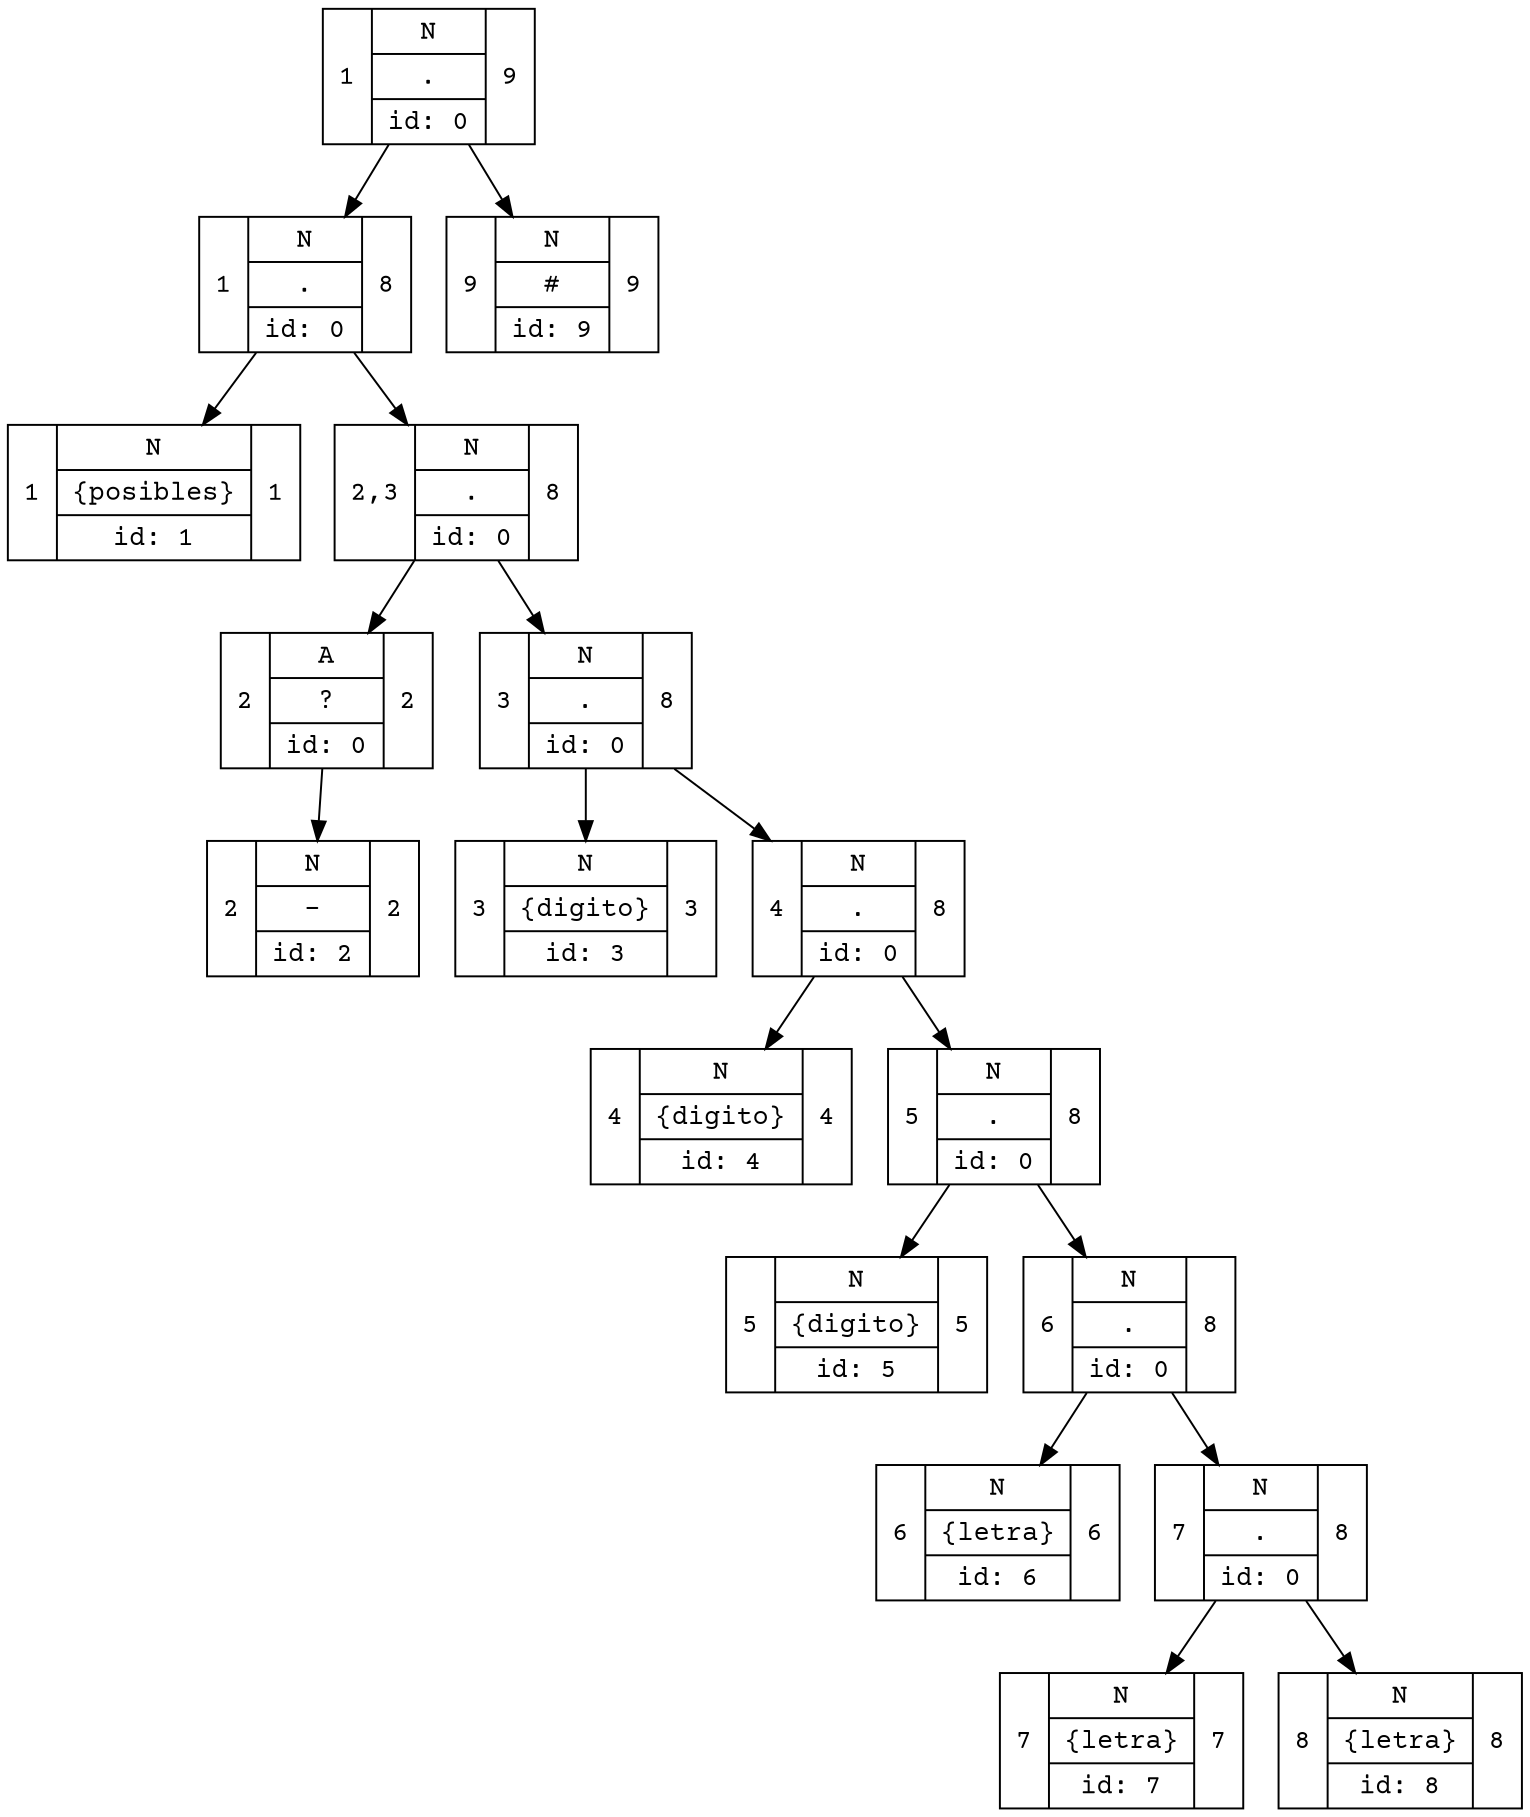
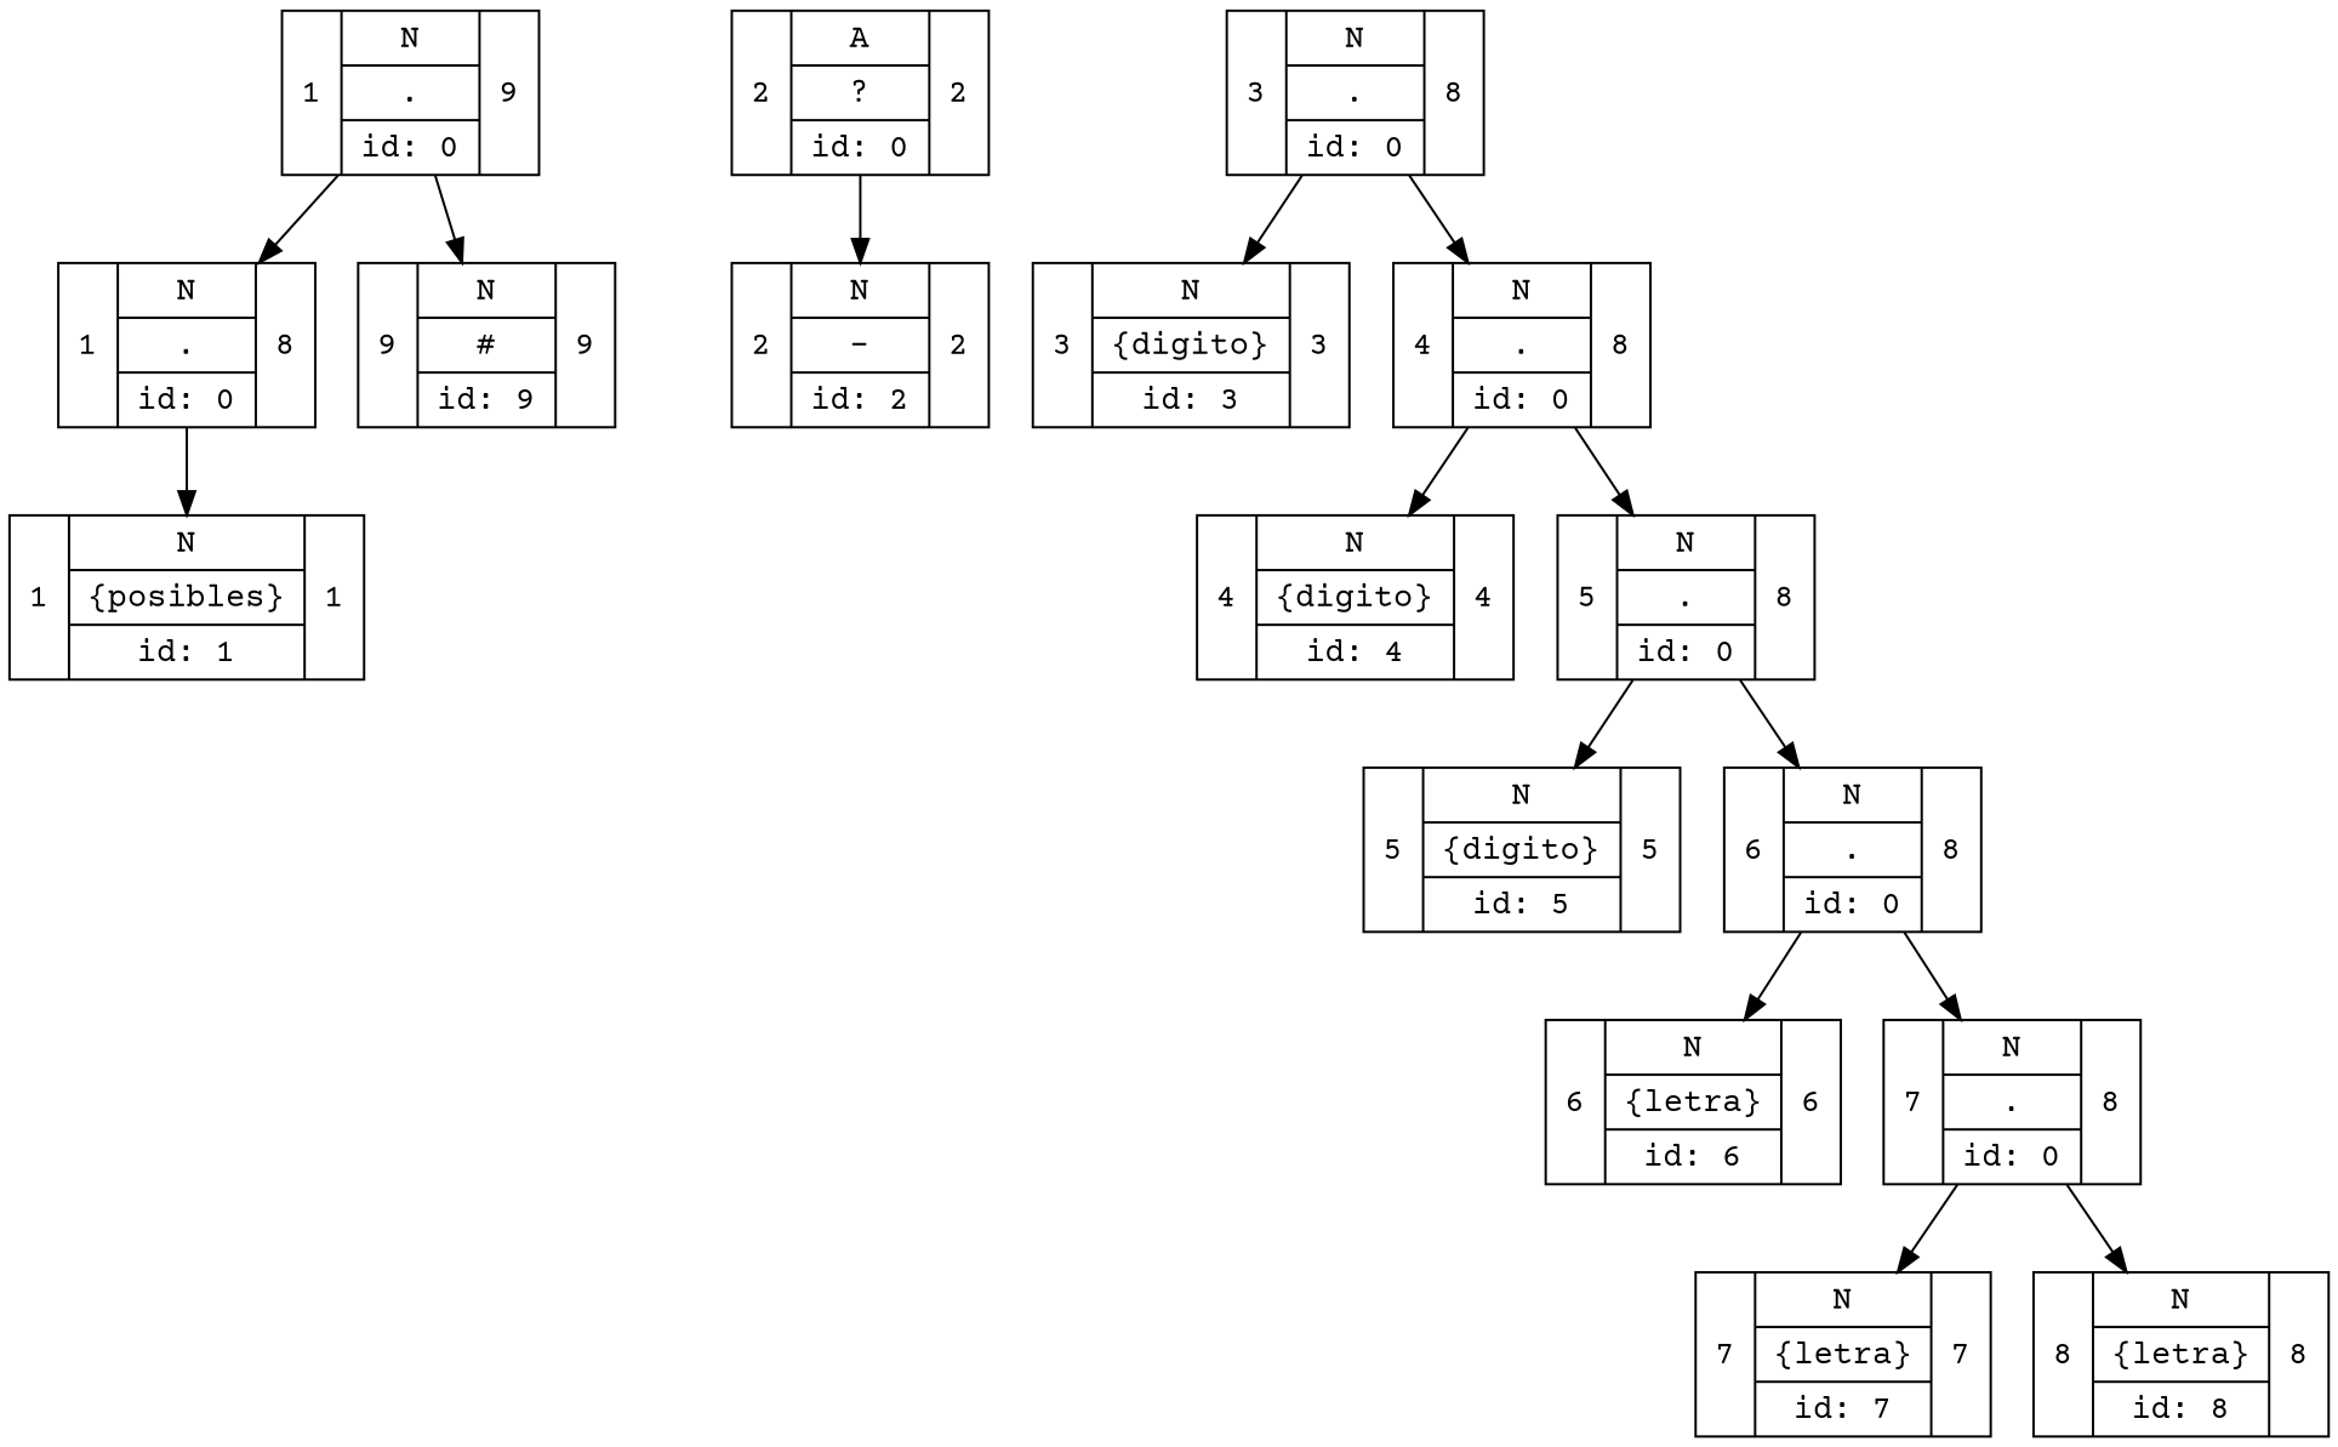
  digraph {
    concentrate=true
    rankdir=UD
    fontname="Courier Prime"
    node [shape=record fontname="Courier Prime"]
    edge [fontname="Courier Prime"]
    n1 [label="1|{N|.|id: 0}|{9}"]
    n2 [label="1|{N|.|id: 0}|{8}"]
    n3 [label="9|{N|#|id: 9}|{9}"]
    n4 [label="1|{N|\{posibles\}|id: 1}|{1}"]
-   n5 [label="2,3|{N|.|id: 0}|{8}"]
    n6 [label="2|{A|?|id: 0}|{2}"]
    n7 [label="3|{N|.|id: 0}|{8}"]
    n8 [label="2|{N|-|id: 2}|{2}"]
    n9 [label="3|{N|\{digito\}|id: 3}|{3}"]
    n10 [label="4|{N|.|id: 0}|{8}"]
    n11 [label="4|{N|\{digito\}|id: 4}|{4}"]
    n12 [label="5|{N|.|id: 0}|{8}"]
    n13 [label="5|{N|\{digito\}|id: 5}|{5}"]
    n14 [label="6|{N|.|id: 0}|{8}"]
    n15 [label="6|{N|\{letra\}|id: 6}|{6}"]
    n16 [label="7|{N|.|id: 0}|{8}"]
    n17 [label="7|{N|\{letra\}|id: 7}|{7}"]
    n18 [label="8|{N|\{letra\}|id: 8}|{8}"]
    n1 -> n2
    n1 -> n3
    n2 -> n4
-   n2 -> n5
-   n5 -> n6
-   n5 -> n7
    n6 -> n8
    n7 -> n9
    n7 -> n10
    n10 -> n11
    n10 -> n12
    n12 -> n13
    n12 -> n14
    n14 -> n15
    n14 -> n16
    n16 -> n17
    n16 -> n18
  }
